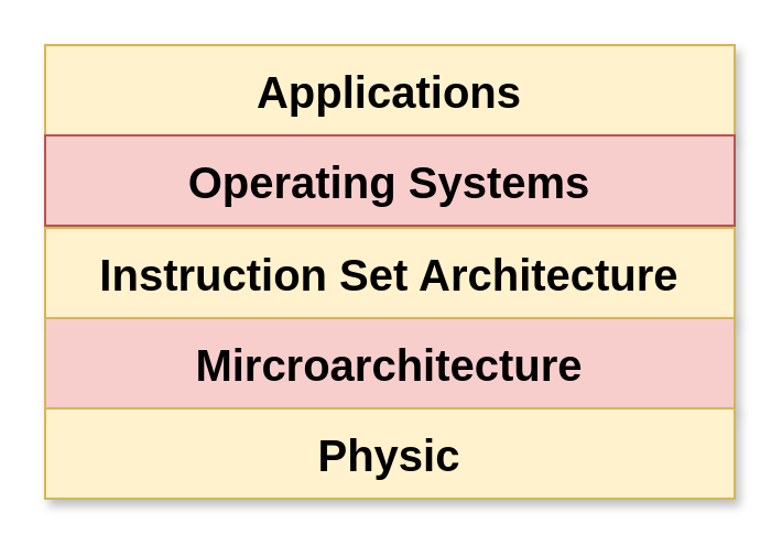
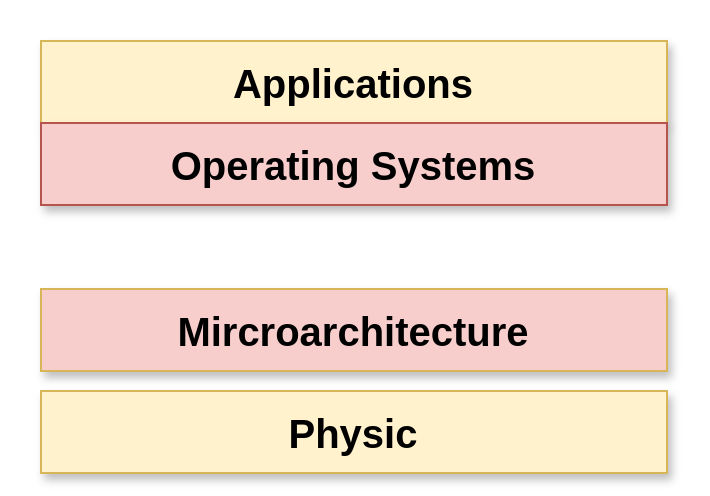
  <mxCell id="0" />
  <mxCell id="1" parent="0" />
  <mxCell id="2" value="&lt;b&gt;&lt;font style=&quot;font-size: 20px&quot;&gt;Applications&lt;/font&gt;&lt;/b&gt;" style="rounded=0;whiteSpace=wrap;html=1;fillColor=#fff2cc;strokeColor=#d6b656;shadow=1;" parent="1" vertex="1"><mxGeometry x="20" y="20" width="313" height="41" as="geometry" /></mxCell>
  <mxCell id="3" value="&lt;b&gt;&lt;font style=&quot;font-size: 20px&quot;&gt;Operating Systems&lt;/font&gt;&lt;/b&gt;" style="rounded=0;whiteSpace=wrap;html=1;fillColor=#f8cecc;strokeColor=#b85450;shadow=1;" parent="1" vertex="1"><mxGeometry x="20" y="61" width="313" height="41" as="geometry" /></mxCell>
- <mxCell id="4" value="&lt;b&gt;&lt;font style=&quot;font-size: 20px&quot;&gt;Instruction Set Architecture&lt;/font&gt;&lt;/b&gt;" style="rounded=0;whiteSpace=wrap;html=1;fillColor=#fff2cc;strokeColor=#d6b656;shadow=1;" parent="1" vertex="1"><mxGeometry x="20" y="103" width="313" height="41" as="geometry" /></mxCell>
  <mxCell id="5" value="&lt;b&gt;&lt;font style=&quot;font-size: 20px&quot;&gt;Mircroarchitecture&lt;/font&gt;&lt;/b&gt;" style="rounded=0;whiteSpace=wrap;html=1;fillColor=#f8cecc;strokeColor=#d6b656;shadow=1;" parent="1" vertex="1"><mxGeometry x="20" y="144" width="313" height="41" as="geometry" /></mxCell>
- <mxCell id="6" value="&lt;b&gt;&lt;font style=&quot;font-size: 20px&quot;&gt;Physic&lt;/font&gt;&lt;/b&gt;" style="rounded=0;whiteSpace=wrap;html=1;fillColor=#fff2cc;strokeColor=#d6b656;shadow=1;" parent="1" vertex="1"><mxGeometry x="20" y="185" width="313" height="41" as="geometry" /></mxCell>
+ <mxCell id="6" value="&lt;b&gt;&lt;font style=&quot;font-size: 20px&quot;&gt;Physic&lt;/font&gt;&lt;/b&gt;" style="rounded=0;whiteSpace=wrap;html=1;fillColor=#fff2cc;strokeColor=#d6b656;shadow=1;" parent="1" vertex="1"><mxGeometry x="20" y="195" width="313" height="41" as="geometry" /></mxCell>
